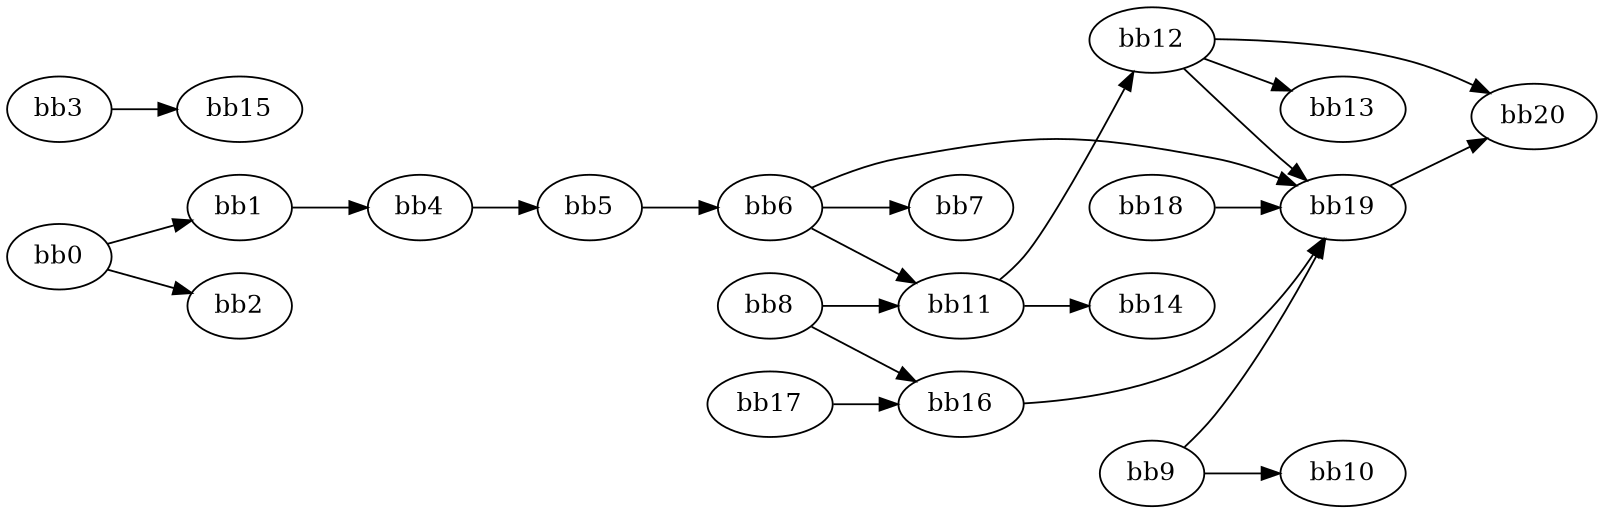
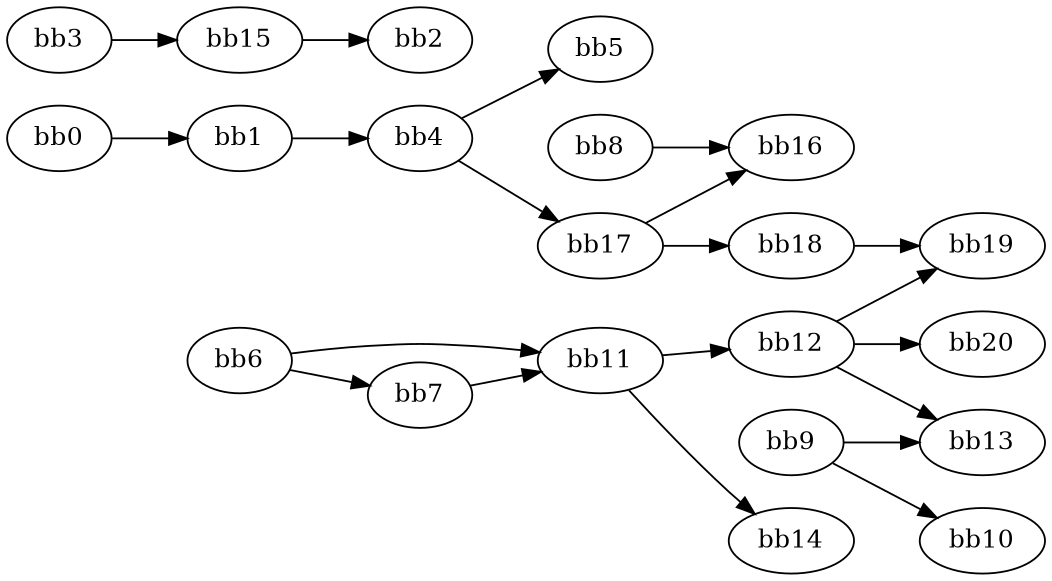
  digraph {
    rankdir=LR
    n1 [label="bb0\l"]
    n2 [label="bb1\l"]
    n3 [label="bb2\l"]
    n4 [label="bb4\l"]
    n5 [label="bb3\l"]
    n6 [label="bb15\l"]
    n7 [label="bb5\l"]
    n8 [label="bb17\l"]
    n9 [label="bb8\l"]
    n10 [label="bb16\l"]
    n11 [label="bb6\l"]
    n12 [label="bb18\l"]
    n13 [label="bb7\l"]
    n14 [label="bb19\l"]
    n15 [label="bb11\l"]
    n16 [label="bb20\l"]
    n17 [label="bb12\l"]
    n18 [label="bb14\l"]
    n19 [label="bb9\l"]
    n20 [label="bb10\l"]
    n21 [label="bb13\l"]
    n1 -> n2
-   n1 -> n3
+   n6 -> n3
    n2 -> n4
    n4 -> n7
+   n4 -> n8
    n5 -> n6
-   n7 -> n11
    n8 -> n10
+   n8 -> n12
    n9 -> n10
-   n10 -> n14
    n11 -> n13
-   n11 -> n14
    n11 -> n15
    n12 -> n14
-   n9 -> n15
-   n14 -> n16
+   n13 -> n15
    n15 -> n17
    n15 -> n18
    n17 -> n14
    n17 -> n16
    n17 -> n21
-   n19 -> n14
+   n19 -> n21
    n19 -> n20
  }
